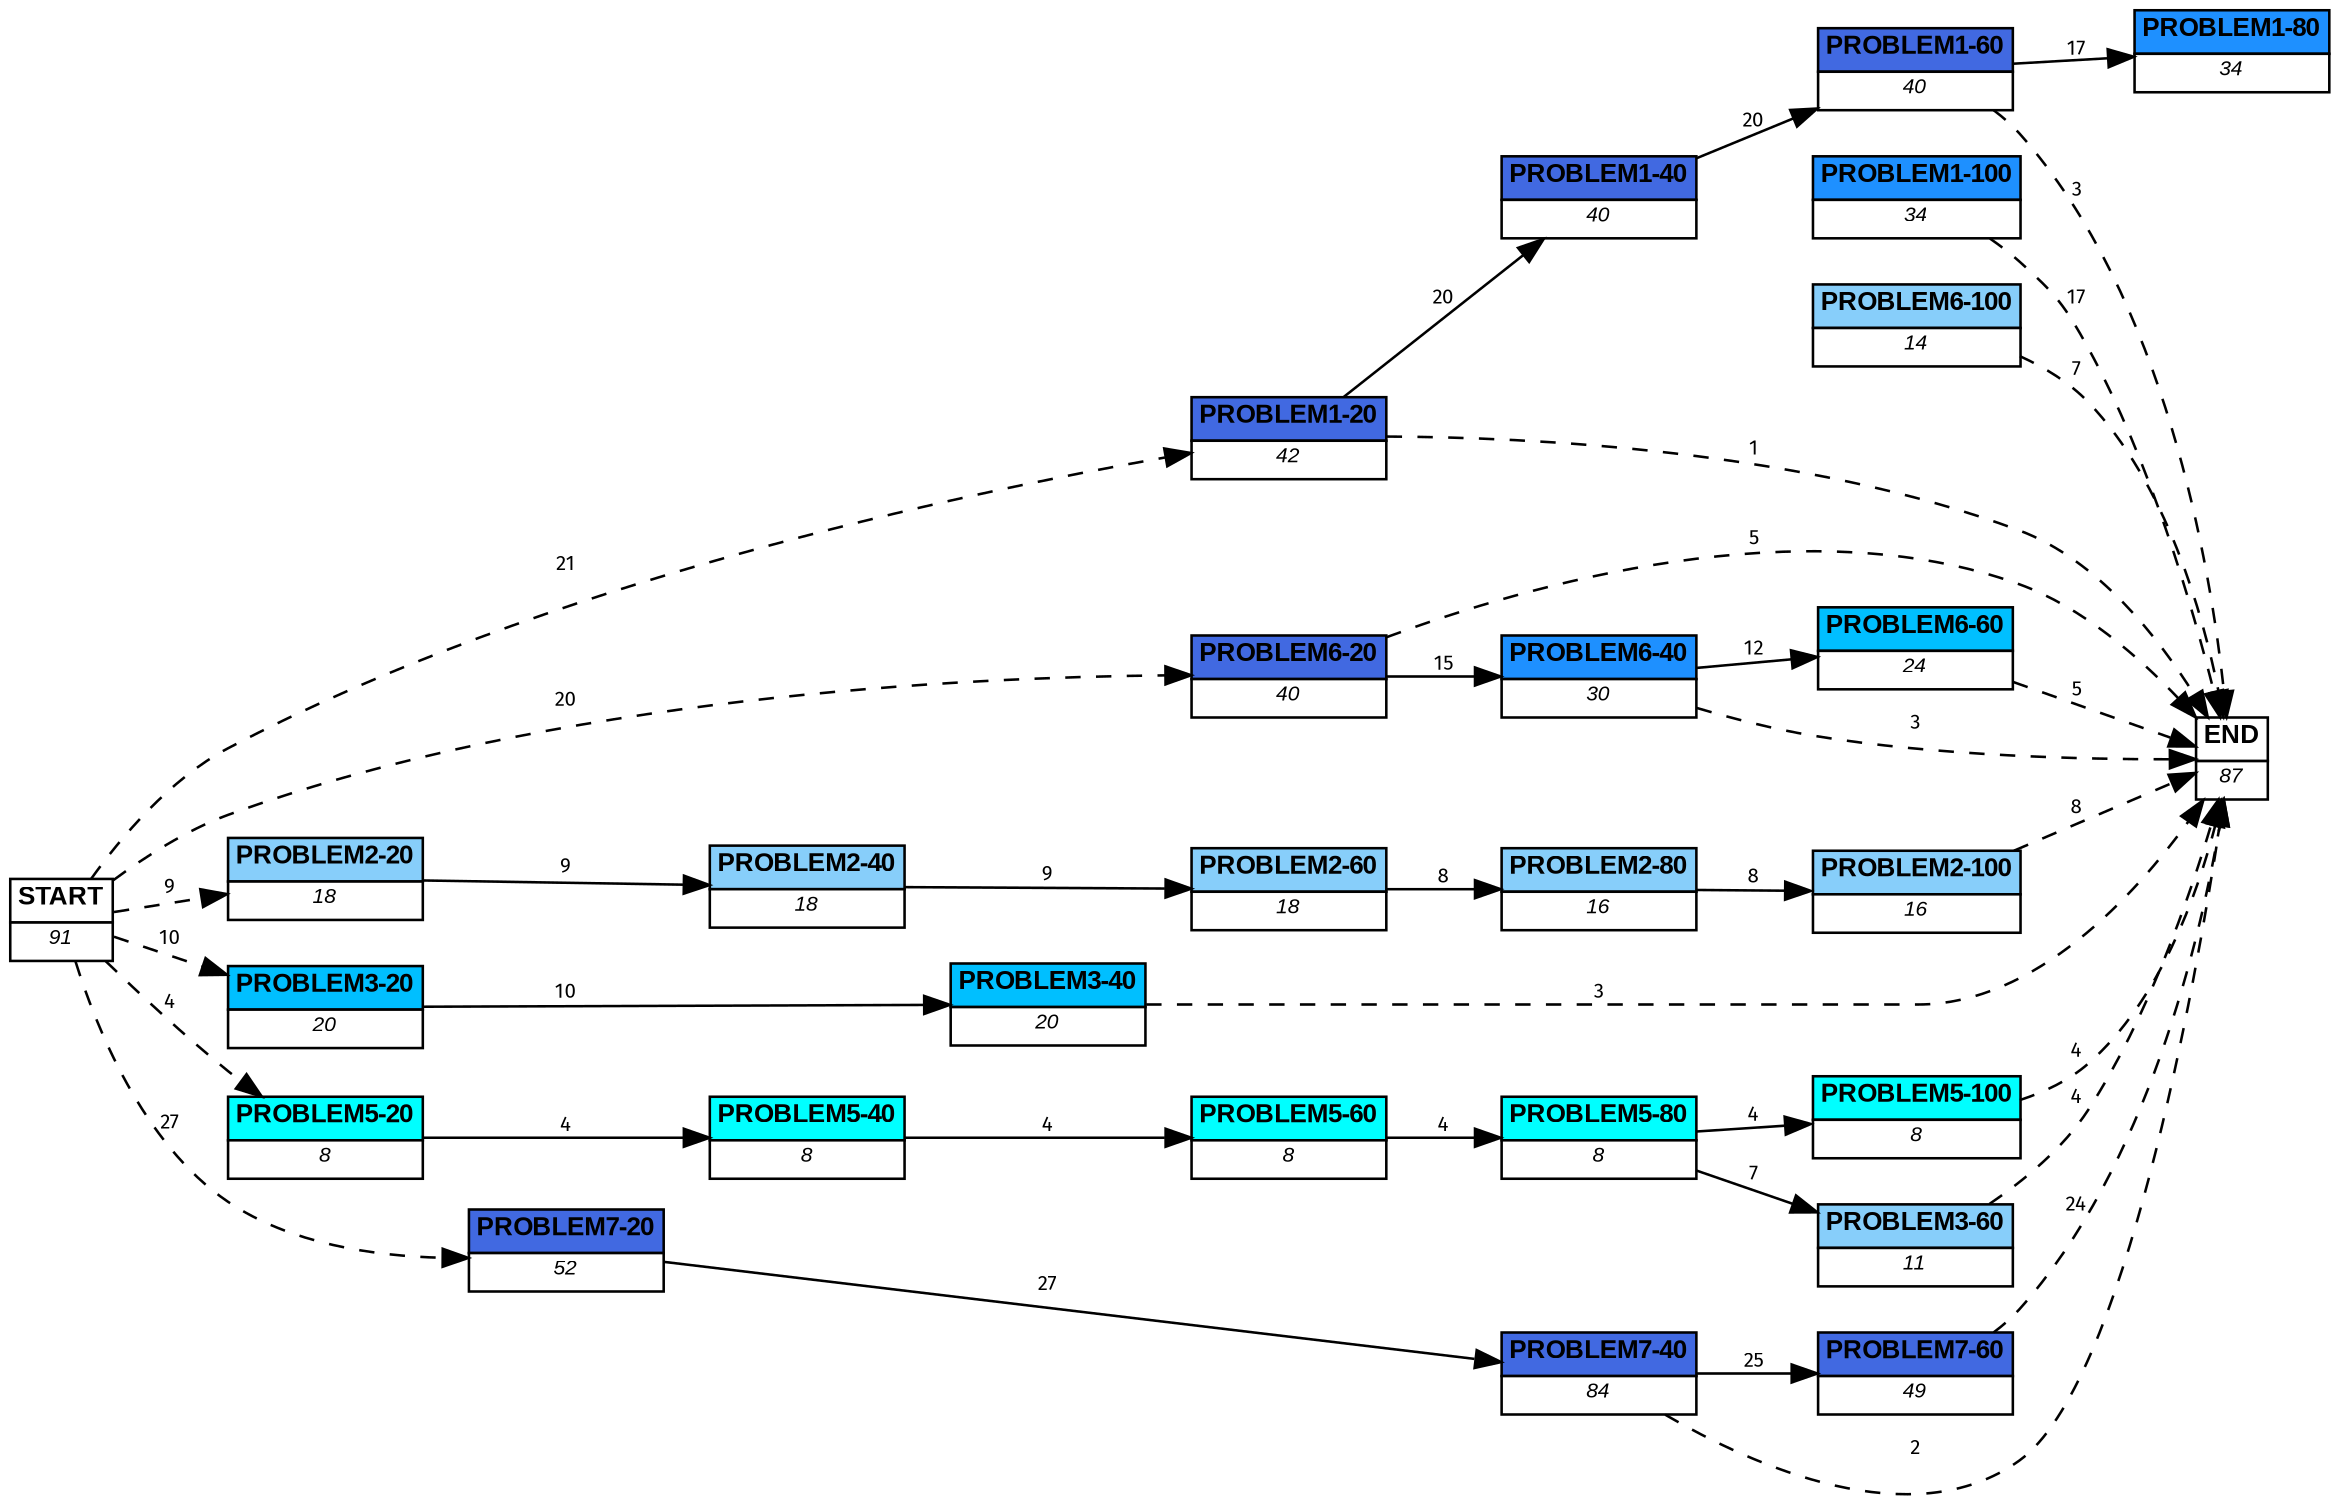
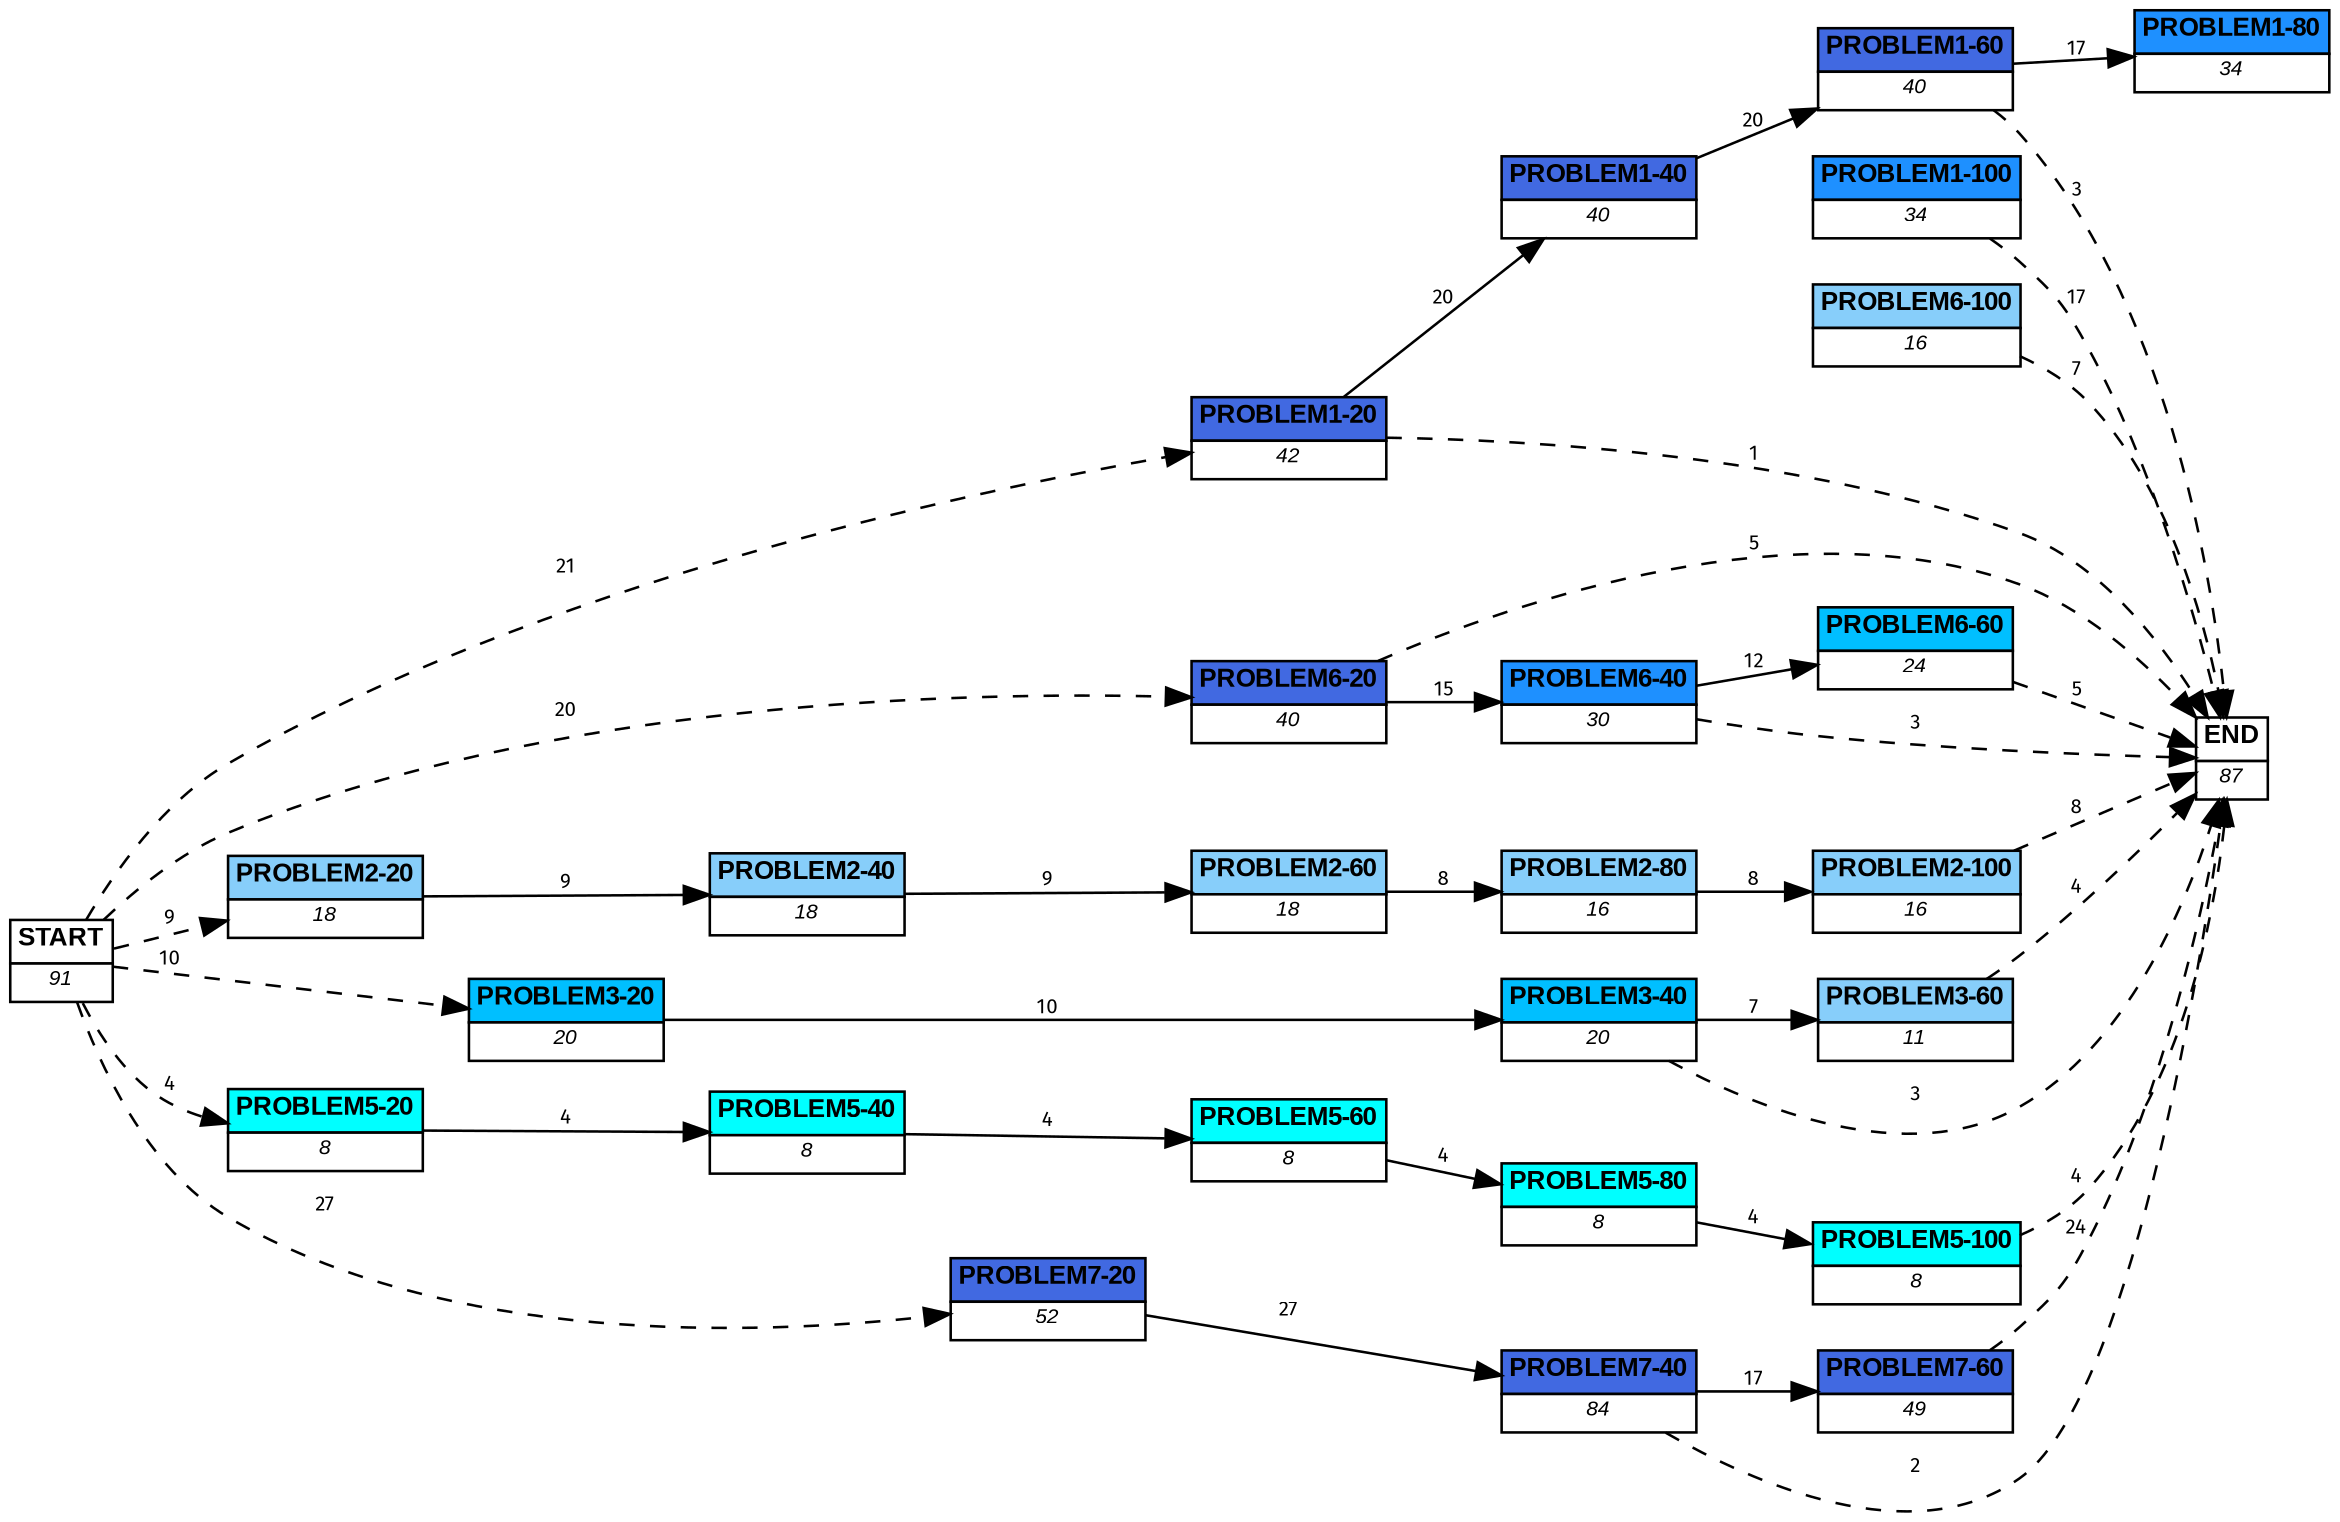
  digraph {
    fontname="Fira Sans"
    rankdir=LR
    node [fontname="Fira Sans" shape=plain]
    edge [fontname="Fira Sans" fontsize=8 labelfloat=false style=dashed]
    n1 [label=<<table border="0" cellborder="1" cellspacing="0"><tr><td bgcolor="royalblue"><FONT face="Arial" POINT-SIZE="10"><b>PROBLEM1-20</b></FONT></td></tr><tr><td bgcolor="white"><FONT face="Arial" POINT-SIZE="8"><i>42</i></FONT></td></tr></table>>]
    n2 [label=<<table border="0" cellborder="1" cellspacing="0"><tr><td bgcolor="royalblue"><FONT face="Arial" POINT-SIZE="10"><b>PROBLEM1-40</b></FONT></td></tr><tr><td bgcolor="white"><FONT face="Arial" POINT-SIZE="8"><i>40</i></FONT></td></tr></table>>]
    n3 [label=<<table border="0" cellborder="1" cellspacing="0"><tr><td bgcolor="white"><FONT face="Arial" POINT-SIZE="10"><b>END</b></FONT></td></tr><tr><td bgcolor="white"><FONT face="Arial" POINT-SIZE="8"><i>87</i></FONT></td></tr></table>>]
    n4 [label=<<table border="0" cellborder="1" cellspacing="0"><tr><td bgcolor="royalblue"><FONT face="Arial" POINT-SIZE="10"><b>PROBLEM1-60</b></FONT></td></tr><tr><td bgcolor="white"><FONT face="Arial" POINT-SIZE="8"><i>40</i></FONT></td></tr></table>>]
    n5 [label=<<table border="0" cellborder="1" cellspacing="0"><tr><td bgcolor="dodgerblue"><FONT face="Arial" POINT-SIZE="10"><b>PROBLEM1-80</b></FONT></td></tr><tr><td bgcolor="white"><FONT face="Arial" POINT-SIZE="8"><i>34</i></FONT></td></tr></table>>]
    n6 [label=<<table border="0" cellborder="1" cellspacing="0"><tr><td bgcolor="dodgerblue"><FONT face="Arial" POINT-SIZE="10"><b>PROBLEM1-100</b></FONT></td></tr><tr><td bgcolor="white"><FONT face="Arial" POINT-SIZE="8"><i>34</i></FONT></td></tr></table>>]
    n7 [label=<<table border="0" cellborder="1" cellspacing="0"><tr><td bgcolor="royalblue"><FONT face="Arial" POINT-SIZE="10"><b>PROBLEM6-20</b></FONT></td></tr><tr><td bgcolor="white"><FONT face="Arial" POINT-SIZE="8"><i>40</i></FONT></td></tr></table>>]
    n8 [label=<<table border="0" cellborder="1" cellspacing="0"><tr><td bgcolor="dodgerblue"><FONT face="Arial" POINT-SIZE="10"><b>PROBLEM6-40</b></FONT></td></tr><tr><td bgcolor="white"><FONT face="Arial" POINT-SIZE="8"><i>30</i></FONT></td></tr></table>>]
    n9 [label=<<table border="0" cellborder="1" cellspacing="0"><tr><td bgcolor="deepskyblue"><FONT face="Arial" POINT-SIZE="10"><b>PROBLEM6-60</b></FONT></td></tr><tr><td bgcolor="white"><FONT face="Arial" POINT-SIZE="8"><i>24</i></FONT></td></tr></table>>]
    n10 [label=<<table border="0" cellborder="1" cellspacing="0"><tr><td bgcolor="lightskyblue"><FONT face="Arial" POINT-SIZE="10"><b>PROBLEM2-20</b></FONT></td></tr><tr><td bgcolor="white"><FONT face="Arial" POINT-SIZE="8"><i>18</i></FONT></td></tr></table>>]
    n11 [label=<<table border="0" cellborder="1" cellspacing="0"><tr><td bgcolor="lightskyblue"><FONT face="Arial" POINT-SIZE="10"><b>PROBLEM2-40</b></FONT></td></tr><tr><td bgcolor="white"><FONT face="Arial" POINT-SIZE="8"><i>18</i></FONT></td></tr></table>>]
    n12 [label=<<table border="0" cellborder="1" cellspacing="0"><tr><td bgcolor="lightskyblue"><FONT face="Arial" POINT-SIZE="10"><b>PROBLEM2-60</b></FONT></td></tr><tr><td bgcolor="white"><FONT face="Arial" POINT-SIZE="8"><i>18</i></FONT></td></tr></table>>]
    n13 [label=<<table border="0" cellborder="1" cellspacing="0"><tr><td bgcolor="lightskyblue"><FONT face="Arial" POINT-SIZE="10"><b>PROBLEM2-80</b></FONT></td></tr><tr><td bgcolor="white"><FONT face="Arial" POINT-SIZE="8"><i>16</i></FONT></td></tr></table>>]
    n14 [label=<<table border="0" cellborder="1" cellspacing="0"><tr><td bgcolor="lightskyblue"><FONT face="Arial" POINT-SIZE="10"><b>PROBLEM2-100</b></FONT></td></tr><tr><td bgcolor="white"><FONT face="Arial" POINT-SIZE="8"><i>16</i></FONT></td></tr></table>>]
    n15 [label=<<table border="0" cellborder="1" cellspacing="0"><tr><td bgcolor="deepskyblue"><FONT face="Arial" POINT-SIZE="10"><b>PROBLEM3-20</b></FONT></td></tr><tr><td bgcolor="white"><FONT face="Arial" POINT-SIZE="8"><i>20</i></FONT></td></tr></table>>]
    n16 [label=<<table border="0" cellborder="1" cellspacing="0"><tr><td bgcolor="deepskyblue"><FONT face="Arial" POINT-SIZE="10"><b>PROBLEM3-40</b></FONT></td></tr><tr><td bgcolor="white"><FONT face="Arial" POINT-SIZE="8"><i>20</i></FONT></td></tr></table>>]
    n17 [label=<<table border="0" cellborder="1" cellspacing="0"><tr><td bgcolor="lightskyblue"><FONT face="Arial" POINT-SIZE="10"><b>PROBLEM3-60</b></FONT></td></tr><tr><td bgcolor="white"><FONT face="Arial" POINT-SIZE="8"><i>11</i></FONT></td></tr></table>>]
    n18 [label=<<table border="0" cellborder="1" cellspacing="0"><tr><td bgcolor="aqua"><FONT face="Arial" POINT-SIZE="10"><b>PROBLEM5-20</b></FONT></td></tr><tr><td bgcolor="white"><FONT face="Arial" POINT-SIZE="8"><i>8</i></FONT></td></tr></table>>]
    n19 [label=<<table border="0" cellborder="1" cellspacing="0"><tr><td bgcolor="aqua"><FONT face="Arial" POINT-SIZE="10"><b>PROBLEM5-40</b></FONT></td></tr><tr><td bgcolor="white"><FONT face="Arial" POINT-SIZE="8"><i>8</i></FONT></td></tr></table>>]
    n20 [label=<<table border="0" cellborder="1" cellspacing="0"><tr><td bgcolor="aqua"><FONT face="Arial" POINT-SIZE="10"><b>PROBLEM5-60</b></FONT></td></tr><tr><td bgcolor="white"><FONT face="Arial" POINT-SIZE="8"><i>8</i></FONT></td></tr></table>>]
    n21 [label=<<table border="0" cellborder="1" cellspacing="0"><tr><td bgcolor="aqua"><FONT face="Arial" POINT-SIZE="10"><b>PROBLEM5-80</b></FONT></td></tr><tr><td bgcolor="white"><FONT face="Arial" POINT-SIZE="8"><i>8</i></FONT></td></tr></table>>]
    n22 [label=<<table border="0" cellborder="1" cellspacing="0"><tr><td bgcolor="aqua"><FONT face="Arial" POINT-SIZE="10"><b>PROBLEM5-100</b></FONT></td></tr><tr><td bgcolor="white"><FONT face="Arial" POINT-SIZE="8"><i>8</i></FONT></td></tr></table>>]
    n23 [label=<<table border="0" cellborder="1" cellspacing="0"><tr><td bgcolor="royalblue"><FONT face="Arial" POINT-SIZE="10"><b>PROBLEM7-20</b></FONT></td></tr><tr><td bgcolor="white"><FONT face="Arial" POINT-SIZE="8"><i>52</i></FONT></td></tr></table>>]
    n24 [label=<<table border="0" cellborder="1" cellspacing="0"><tr><td bgcolor="royalblue"><FONT face="Arial" POINT-SIZE="10"><b>PROBLEM7-40</b></FONT></td></tr><tr><td bgcolor="white"><FONT face="Arial" POINT-SIZE="8"><i>84</i></FONT></td></tr></table>>]
    n25 [label=<<table border="0" cellborder="1" cellspacing="0"><tr><td bgcolor="royalblue"><FONT face="Arial" POINT-SIZE="10"><b>PROBLEM7-60</b></FONT></td></tr><tr><td bgcolor="white"><FONT face="Arial" POINT-SIZE="8"><i>49</i></FONT></td></tr></table>>]
-   n26 [label=<<table border="0" cellborder="1" cellspacing="0"><tr><td bgcolor="lightskyblue"><FONT face="Arial" POINT-SIZE="10"><b>PROBLEM6-100</b></FONT></td></tr><tr><td bgcolor="white"><FONT face="Arial" POINT-SIZE="8"><i>14</i></FONT></td></tr></table>>]
+   n26 [label=<<table border="0" cellborder="1" cellspacing="0"><tr><td bgcolor="lightskyblue"><FONT face="Arial" POINT-SIZE="10"><b>PROBLEM6-100</b></FONT></td></tr><tr><td bgcolor="white"><FONT face="Arial" POINT-SIZE="8"><i>16</i></FONT></td></tr></table>>]
    n27 [label=<<table border="0" cellborder="1" cellspacing="0"><tr><td bgcolor="white"><FONT face="Arial" POINT-SIZE="10"><b>START</b></FONT></td></tr><tr><td bgcolor="white"><FONT face="Arial" POINT-SIZE="8"><i>91</i></FONT></td></tr></table>>]
    n1 -> n2 [label=20 style=""]
    n1 -> n3 [label=1]
    n2 -> n4 [label=20 style=""]
    n4 -> n3 [label=3]
    n4 -> n5 [label=17 style=""]
    n6 -> n3 [label=17]
    n7 -> n3 [label=5]
    n7 -> n8 [label=15 style=""]
    n8 -> n3 [label=3]
    n8 -> n9 [label=12 style=""]
    n9 -> n3 [label=5]
    n10 -> n11 [label=9 style=""]
    n11 -> n12 [label=9 style=""]
    n12 -> n13 [label=8 style=""]
    n13 -> n14 [label=8 style=""]
    n14 -> n3 [label=8]
    n15 -> n16 [label=10 style=""]
    n16 -> n3 [label=3]
-   n21 -> n17 [label=7 style=""]
+   n16 -> n17 [label=7 style=""]
    n17 -> n3 [label=4]
    n18 -> n19 [label=4 style=""]
    n19 -> n20 [label=4 style=""]
    n20 -> n21 [label=4 style=""]
    n21 -> n22 [label=4 style=""]
    n22 -> n3 [label=4]
    n23 -> n24 [label=27 style=""]
    n24 -> n3 [label=2]
-   n24 -> n25 [label=25 style=""]
+   n24 -> n25 [label=17 style=""]
    n25 -> n3 [label=24]
    n26 -> n3 [label=7]
    n27 -> n1 [label=21]
    n27 -> n7 [label=20]
    n27 -> n10 [label=9]
    n27 -> n15 [label=10]
    n27 -> n18 [label=4]
    n27 -> n23 [label=27]
  }
